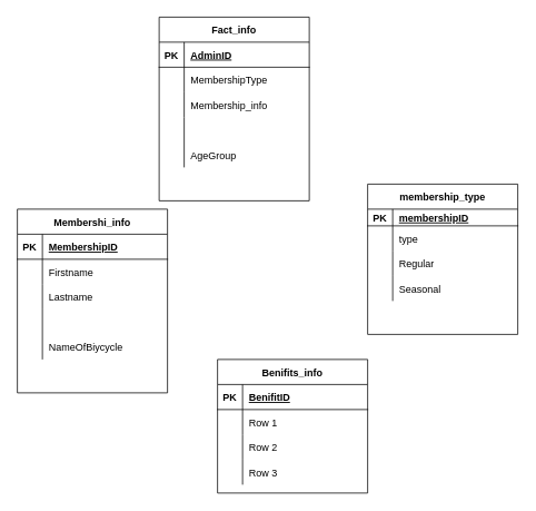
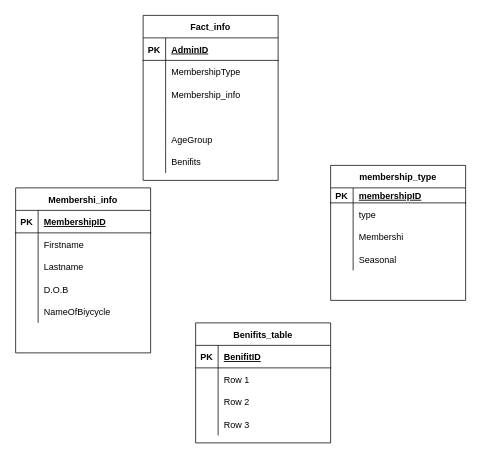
  <mxCell id="0" />
  <mxCell id="1" parent="0" />
- <mxCell id="2" value="Benifits_info" style="shape=table;startSize=30;container=1;collapsible=1;childLayout=tableLayout;fixedRows=1;rowLines=0;fontStyle=1;align=center;resizeLast=1;" parent="1" vertex="1"><mxGeometry x="260" y="430" width="180" height="160" as="geometry" /></mxCell>
+ <mxCell id="2" value="Benifits_table" style="shape=table;startSize=30;container=1;collapsible=1;childLayout=tableLayout;fixedRows=1;rowLines=0;fontStyle=1;align=center;resizeLast=1;" parent="1" vertex="1"><mxGeometry x="260" y="430" width="180" height="160" as="geometry" /></mxCell>
  <mxCell id="3" value="" style="shape=partialRectangle;collapsible=0;dropTarget=0;pointerEvents=0;fillColor=none;top=0;left=0;bottom=1;right=0;points=[[0,0.5],[1,0.5]];portConstraint=eastwest;" parent="2" vertex="1"><mxGeometry y="30" width="180" height="30" as="geometry" /></mxCell>
  <mxCell id="4" value="PK" style="shape=partialRectangle;connectable=0;fillColor=none;top=0;left=0;bottom=0;right=0;fontStyle=1;overflow=hidden;" parent="3" vertex="1"><mxGeometry width="30" height="30" as="geometry"><mxRectangle width="30" height="30" as="alternateBounds" /></mxGeometry></mxCell>
  <mxCell id="5" value="BenifitID" style="shape=partialRectangle;connectable=0;fillColor=none;top=0;left=0;bottom=0;right=0;align=left;spacingLeft=6;fontStyle=5;overflow=hidden;" parent="3" vertex="1"><mxGeometry x="30" width="150" height="30" as="geometry"><mxRectangle width="150" height="30" as="alternateBounds" /></mxGeometry></mxCell>
  <mxCell id="6" value="" style="shape=partialRectangle;collapsible=0;dropTarget=0;pointerEvents=0;fillColor=none;top=0;left=0;bottom=0;right=0;points=[[0,0.5],[1,0.5]];portConstraint=eastwest;" parent="2" vertex="1"><mxGeometry y="60" width="180" height="30" as="geometry" /></mxCell>
  <mxCell id="7" value="" style="shape=partialRectangle;connectable=0;fillColor=none;top=0;left=0;bottom=0;right=0;editable=1;overflow=hidden;" parent="6" vertex="1"><mxGeometry width="30" height="30" as="geometry"><mxRectangle width="30" height="30" as="alternateBounds" /></mxGeometry></mxCell>
  <mxCell id="8" value="Row 1" style="shape=partialRectangle;connectable=0;fillColor=none;top=0;left=0;bottom=0;right=0;align=left;spacingLeft=6;overflow=hidden;" parent="6" vertex="1"><mxGeometry x="30" width="150" height="30" as="geometry"><mxRectangle width="150" height="30" as="alternateBounds" /></mxGeometry></mxCell>
  <mxCell id="9" value="" style="shape=partialRectangle;collapsible=0;dropTarget=0;pointerEvents=0;fillColor=none;top=0;left=0;bottom=0;right=0;points=[[0,0.5],[1,0.5]];portConstraint=eastwest;" parent="2" vertex="1"><mxGeometry y="90" width="180" height="30" as="geometry" /></mxCell>
  <mxCell id="10" value="" style="shape=partialRectangle;connectable=0;fillColor=none;top=0;left=0;bottom=0;right=0;editable=1;overflow=hidden;" parent="9" vertex="1"><mxGeometry width="30" height="30" as="geometry"><mxRectangle width="30" height="30" as="alternateBounds" /></mxGeometry></mxCell>
  <mxCell id="11" value="Row 2" style="shape=partialRectangle;connectable=0;fillColor=none;top=0;left=0;bottom=0;right=0;align=left;spacingLeft=6;overflow=hidden;" parent="9" vertex="1"><mxGeometry x="30" width="150" height="30" as="geometry"><mxRectangle width="150" height="30" as="alternateBounds" /></mxGeometry></mxCell>
  <mxCell id="12" value="" style="shape=partialRectangle;collapsible=0;dropTarget=0;pointerEvents=0;fillColor=none;top=0;left=0;bottom=0;right=0;points=[[0,0.5],[1,0.5]];portConstraint=eastwest;" parent="2" vertex="1"><mxGeometry y="120" width="180" height="30" as="geometry" /></mxCell>
  <mxCell id="13" value="" style="shape=partialRectangle;connectable=0;fillColor=none;top=0;left=0;bottom=0;right=0;editable=1;overflow=hidden;" parent="12" vertex="1"><mxGeometry width="30" height="30" as="geometry"><mxRectangle width="30" height="30" as="alternateBounds" /></mxGeometry></mxCell>
  <mxCell id="14" value="Row 3" style="shape=partialRectangle;connectable=0;fillColor=none;top=0;left=0;bottom=0;right=0;align=left;spacingLeft=6;overflow=hidden;" parent="12" vertex="1"><mxGeometry x="30" width="150" height="30" as="geometry"><mxRectangle width="150" height="30" as="alternateBounds" /></mxGeometry></mxCell>
  <mxCell id="15" value="membership_type" style="shape=table;startSize=30;container=1;collapsible=1;childLayout=tableLayout;fixedRows=1;rowLines=0;fontStyle=1;align=center;resizeLast=1;" parent="1" vertex="1"><mxGeometry x="440" y="220" width="180" height="180" as="geometry" /></mxCell>
  <mxCell id="16" value="" style="shape=partialRectangle;collapsible=0;dropTarget=0;pointerEvents=0;fillColor=none;top=0;left=0;bottom=1;right=0;points=[[0,0.5],[1,0.5]];portConstraint=eastwest;" parent="15" vertex="1"><mxGeometry y="30" width="180" height="20" as="geometry" /></mxCell>
  <mxCell id="17" value="PK" style="shape=partialRectangle;connectable=0;fillColor=none;top=0;left=0;bottom=0;right=0;fontStyle=1;overflow=hidden;" parent="16" vertex="1"><mxGeometry width="30" height="20" as="geometry"><mxRectangle width="30" height="20" as="alternateBounds" /></mxGeometry></mxCell>
  <mxCell id="18" value="membershipID" style="shape=partialRectangle;connectable=0;fillColor=none;top=0;left=0;bottom=0;right=0;align=left;spacingLeft=6;fontStyle=5;overflow=hidden;" parent="16" vertex="1"><mxGeometry x="30" width="150" height="20" as="geometry"><mxRectangle width="150" height="20" as="alternateBounds" /></mxGeometry></mxCell>
  <mxCell id="19" value="" style="shape=partialRectangle;collapsible=0;dropTarget=0;pointerEvents=0;fillColor=none;top=0;left=0;bottom=0;right=0;points=[[0,0.5],[1,0.5]];portConstraint=eastwest;" parent="15" vertex="1"><mxGeometry y="50" width="180" height="30" as="geometry" /></mxCell>
  <mxCell id="20" value="" style="shape=partialRectangle;connectable=0;fillColor=none;top=0;left=0;bottom=0;right=0;editable=1;overflow=hidden;" parent="19" vertex="1"><mxGeometry width="30" height="30" as="geometry"><mxRectangle width="30" height="30" as="alternateBounds" /></mxGeometry></mxCell>
  <mxCell id="21" value="type" style="shape=partialRectangle;connectable=0;fillColor=none;top=0;left=0;bottom=0;right=0;align=left;spacingLeft=6;overflow=hidden;" parent="19" vertex="1"><mxGeometry x="30" width="150" height="30" as="geometry"><mxRectangle width="150" height="30" as="alternateBounds" /></mxGeometry></mxCell>
  <mxCell id="22" value="" style="shape=partialRectangle;collapsible=0;dropTarget=0;pointerEvents=0;fillColor=none;top=0;left=0;bottom=0;right=0;points=[[0,0.5],[1,0.5]];portConstraint=eastwest;" parent="15" vertex="1"><mxGeometry y="80" width="180" height="30" as="geometry" /></mxCell>
  <mxCell id="23" value="" style="shape=partialRectangle;connectable=0;fillColor=none;top=0;left=0;bottom=0;right=0;editable=1;overflow=hidden;" parent="22" vertex="1"><mxGeometry width="30" height="30" as="geometry"><mxRectangle width="30" height="30" as="alternateBounds" /></mxGeometry></mxCell>
- <mxCell id="24" value="Regular" style="shape=partialRectangle;connectable=0;fillColor=none;top=0;left=0;bottom=0;right=0;align=left;spacingLeft=6;overflow=hidden;" parent="22" vertex="1"><mxGeometry x="30" width="150" height="30" as="geometry"><mxRectangle width="150" height="30" as="alternateBounds" /></mxGeometry></mxCell>
+ <mxCell id="24" value="Membershi" style="shape=partialRectangle;connectable=0;fillColor=none;top=0;left=0;bottom=0;right=0;align=left;spacingLeft=6;overflow=hidden;" parent="22" vertex="1"><mxGeometry x="30" width="150" height="30" as="geometry"><mxRectangle width="150" height="30" as="alternateBounds" /></mxGeometry></mxCell>
  <mxCell id="25" value="" style="shape=partialRectangle;collapsible=0;dropTarget=0;pointerEvents=0;fillColor=none;top=0;left=0;bottom=0;right=0;points=[[0,0.5],[1,0.5]];portConstraint=eastwest;" parent="15" vertex="1"><mxGeometry y="110" width="180" height="30" as="geometry" /></mxCell>
  <mxCell id="26" value="" style="shape=partialRectangle;connectable=0;fillColor=none;top=0;left=0;bottom=0;right=0;editable=1;overflow=hidden;" parent="25" vertex="1"><mxGeometry width="30" height="30" as="geometry"><mxRectangle width="30" height="30" as="alternateBounds" /></mxGeometry></mxCell>
  <mxCell id="27" value="Seasonal" style="shape=partialRectangle;connectable=0;fillColor=none;top=0;left=0;bottom=0;right=0;align=left;spacingLeft=6;overflow=hidden;" parent="25" vertex="1"><mxGeometry x="30" width="150" height="30" as="geometry"><mxRectangle width="150" height="30" as="alternateBounds" /></mxGeometry></mxCell>
  <mxCell id="28" value="" style="shape=partialRectangle;collapsible=0;dropTarget=0;pointerEvents=0;fillColor=none;top=0;left=0;bottom=0;right=0;points=[[0,0.5],[1,0.5]];portConstraint=eastwest;" parent="15" vertex="1"><mxGeometry y="140" width="180" height="30" as="geometry" /></mxCell>
  <mxCell id="29" value="" style="shape=partialRectangle;connectable=0;fillColor=none;top=0;left=0;bottom=0;right=0;editable=1;overflow=hidden;" parent="28" vertex="1"><mxGeometry width="30" height="30" as="geometry"><mxRectangle width="30" height="30" as="alternateBounds" /></mxGeometry></mxCell>
  <mxCell id="30" value="Membershi_info" style="shape=table;startSize=30;container=1;collapsible=1;childLayout=tableLayout;fixedRows=1;rowLines=0;fontStyle=1;align=center;resizeLast=1;" parent="1" vertex="1"><mxGeometry x="20" y="250" width="180" height="220" as="geometry" /></mxCell>
  <mxCell id="31" value="" style="shape=partialRectangle;collapsible=0;dropTarget=0;pointerEvents=0;fillColor=none;top=0;left=0;bottom=1;right=0;points=[[0,0.5],[1,0.5]];portConstraint=eastwest;" parent="30" vertex="1"><mxGeometry y="30" width="180" height="30" as="geometry" /></mxCell>
  <mxCell id="32" value="PK" style="shape=partialRectangle;connectable=0;fillColor=none;top=0;left=0;bottom=0;right=0;fontStyle=1;overflow=hidden;" parent="31" vertex="1"><mxGeometry width="30" height="30" as="geometry"><mxRectangle width="30" height="30" as="alternateBounds" /></mxGeometry></mxCell>
  <mxCell id="33" value="MembershipID" style="shape=partialRectangle;connectable=0;fillColor=none;top=0;left=0;bottom=0;right=0;align=left;spacingLeft=6;fontStyle=5;overflow=hidden;" parent="31" vertex="1"><mxGeometry x="30" width="150" height="30" as="geometry"><mxRectangle width="150" height="30" as="alternateBounds" /></mxGeometry></mxCell>
  <mxCell id="34" value="" style="shape=partialRectangle;collapsible=0;dropTarget=0;pointerEvents=0;fillColor=none;top=0;left=0;bottom=0;right=0;points=[[0,0.5],[1,0.5]];portConstraint=eastwest;" parent="30" vertex="1"><mxGeometry y="60" width="180" height="30" as="geometry" /></mxCell>
  <mxCell id="35" value="" style="shape=partialRectangle;connectable=0;fillColor=none;top=0;left=0;bottom=0;right=0;editable=1;overflow=hidden;" parent="34" vertex="1"><mxGeometry width="30" height="30" as="geometry"><mxRectangle width="30" height="30" as="alternateBounds" /></mxGeometry></mxCell>
  <mxCell id="36" value="Firstname" style="shape=partialRectangle;connectable=0;fillColor=none;top=0;left=0;bottom=0;right=0;align=left;spacingLeft=6;overflow=hidden;" parent="34" vertex="1"><mxGeometry x="30" width="150" height="30" as="geometry"><mxRectangle width="150" height="30" as="alternateBounds" /></mxGeometry></mxCell>
  <mxCell id="37" value="" style="shape=partialRectangle;collapsible=0;dropTarget=0;pointerEvents=0;fillColor=none;top=0;left=0;bottom=0;right=0;points=[[0,0.5],[1,0.5]];portConstraint=eastwest;" parent="30" vertex="1"><mxGeometry y="90" width="180" height="30" as="geometry" /></mxCell>
  <mxCell id="38" value="" style="shape=partialRectangle;connectable=0;fillColor=none;top=0;left=0;bottom=0;right=0;editable=1;overflow=hidden;" parent="37" vertex="1"><mxGeometry width="30" height="30" as="geometry"><mxRectangle width="30" height="30" as="alternateBounds" /></mxGeometry></mxCell>
  <mxCell id="39" value="Lastname" style="shape=partialRectangle;connectable=0;fillColor=none;top=0;left=0;bottom=0;right=0;align=left;spacingLeft=6;overflow=hidden;" parent="37" vertex="1"><mxGeometry x="30" width="150" height="30" as="geometry"><mxRectangle width="150" height="30" as="alternateBounds" /></mxGeometry></mxCell>
  <mxCell id="40" value="" style="shape=partialRectangle;collapsible=0;dropTarget=0;pointerEvents=0;fillColor=none;top=0;left=0;bottom=0;right=0;points=[[0,0.5],[1,0.5]];portConstraint=eastwest;" parent="30" vertex="1"><mxGeometry y="120" width="180" height="30" as="geometry" /></mxCell>
  <mxCell id="41" value="" style="shape=partialRectangle;connectable=0;fillColor=none;top=0;left=0;bottom=0;right=0;editable=1;overflow=hidden;" parent="40" vertex="1"><mxGeometry width="30" height="30" as="geometry"><mxRectangle width="30" height="30" as="alternateBounds" /></mxGeometry></mxCell>
+ <mxCell id="42" value="D.O.B" style="shape=partialRectangle;connectable=0;fillColor=none;top=0;left=0;bottom=0;right=0;align=left;spacingLeft=6;overflow=hidden;" parent="40" vertex="1"><mxGeometry x="30" width="150" height="30" as="geometry"><mxRectangle width="150" height="30" as="alternateBounds" /></mxGeometry></mxCell>
  <mxCell id="43" value="" style="shape=partialRectangle;collapsible=0;dropTarget=0;pointerEvents=0;fillColor=none;top=0;left=0;bottom=0;right=0;points=[[0,0.5],[1,0.5]];portConstraint=eastwest;" parent="30" vertex="1"><mxGeometry y="150" width="180" height="30" as="geometry" /></mxCell>
  <mxCell id="44" value="" style="shape=partialRectangle;connectable=0;fillColor=none;top=0;left=0;bottom=0;right=0;editable=1;overflow=hidden;" parent="43" vertex="1"><mxGeometry width="30" height="30" as="geometry"><mxRectangle width="30" height="30" as="alternateBounds" /></mxGeometry></mxCell>
  <mxCell id="45" value="NameOfBiycycle" style="shape=partialRectangle;connectable=0;fillColor=none;top=0;left=0;bottom=0;right=0;align=left;spacingLeft=6;overflow=hidden;" parent="43" vertex="1"><mxGeometry x="30" width="150" height="30" as="geometry"><mxRectangle width="150" height="30" as="alternateBounds" /></mxGeometry></mxCell>
  <mxCell id="46" value="" style="shape=partialRectangle;collapsible=0;dropTarget=0;pointerEvents=0;fillColor=none;top=0;left=0;bottom=0;right=0;points=[[0,0.5],[1,0.5]];portConstraint=eastwest;" parent="30" vertex="1"><mxGeometry y="180" width="180" height="30" as="geometry" /></mxCell>
  <mxCell id="47" value="" style="shape=partialRectangle;connectable=0;fillColor=none;top=0;left=0;bottom=0;right=0;editable=1;overflow=hidden;" parent="46" vertex="1"><mxGeometry width="30" height="30" as="geometry"><mxRectangle width="30" height="30" as="alternateBounds" /></mxGeometry></mxCell>
  <mxCell id="48" value="Fact_info" style="shape=table;startSize=30;container=1;collapsible=1;childLayout=tableLayout;fixedRows=1;rowLines=0;fontStyle=1;align=center;resizeLast=1;" parent="1" vertex="1"><mxGeometry x="190" y="20" width="180" height="220" as="geometry" /></mxCell>
  <mxCell id="49" value="" style="shape=partialRectangle;collapsible=0;dropTarget=0;pointerEvents=0;fillColor=none;top=0;left=0;bottom=1;right=0;points=[[0,0.5],[1,0.5]];portConstraint=eastwest;" parent="48" vertex="1"><mxGeometry y="30" width="180" height="30" as="geometry" /></mxCell>
  <mxCell id="50" value="PK" style="shape=partialRectangle;connectable=0;fillColor=none;top=0;left=0;bottom=0;right=0;fontStyle=1;overflow=hidden;" parent="49" vertex="1"><mxGeometry width="30" height="30" as="geometry"><mxRectangle width="30" height="30" as="alternateBounds" /></mxGeometry></mxCell>
  <mxCell id="51" value="AdminID" style="shape=partialRectangle;connectable=0;fillColor=none;top=0;left=0;bottom=0;right=0;align=left;spacingLeft=6;fontStyle=5;overflow=hidden;" parent="49" vertex="1"><mxGeometry x="30" width="150" height="30" as="geometry"><mxRectangle width="150" height="30" as="alternateBounds" /></mxGeometry></mxCell>
  <mxCell id="52" value="" style="shape=partialRectangle;collapsible=0;dropTarget=0;pointerEvents=0;fillColor=none;top=0;left=0;bottom=0;right=0;points=[[0,0.5],[1,0.5]];portConstraint=eastwest;" parent="48" vertex="1"><mxGeometry y="60" width="180" height="30" as="geometry" /></mxCell>
  <mxCell id="53" value="" style="shape=partialRectangle;connectable=0;fillColor=none;top=0;left=0;bottom=0;right=0;editable=1;overflow=hidden;" parent="52" vertex="1"><mxGeometry width="30" height="30" as="geometry"><mxRectangle width="30" height="30" as="alternateBounds" /></mxGeometry></mxCell>
  <mxCell id="54" value="MembershipType" style="shape=partialRectangle;connectable=0;fillColor=none;top=0;left=0;bottom=0;right=0;align=left;spacingLeft=6;overflow=hidden;" parent="52" vertex="1"><mxGeometry x="30" width="150" height="30" as="geometry"><mxRectangle width="150" height="30" as="alternateBounds" /></mxGeometry></mxCell>
  <mxCell id="55" value="" style="shape=partialRectangle;collapsible=0;dropTarget=0;pointerEvents=0;fillColor=none;top=0;left=0;bottom=0;right=0;points=[[0,0.5],[1,0.5]];portConstraint=eastwest;" parent="48" vertex="1"><mxGeometry y="90" width="180" height="30" as="geometry" /></mxCell>
  <mxCell id="56" value="" style="shape=partialRectangle;connectable=0;fillColor=none;top=0;left=0;bottom=0;right=0;editable=1;overflow=hidden;" parent="55" vertex="1"><mxGeometry width="30" height="30" as="geometry"><mxRectangle width="30" height="30" as="alternateBounds" /></mxGeometry></mxCell>
  <mxCell id="57" value="Membership_info" style="shape=partialRectangle;connectable=0;fillColor=none;top=0;left=0;bottom=0;right=0;align=left;spacingLeft=6;overflow=hidden;" parent="55" vertex="1"><mxGeometry x="30" width="150" height="30" as="geometry"><mxRectangle width="150" height="30" as="alternateBounds" /></mxGeometry></mxCell>
  <mxCell id="58" value="" style="shape=partialRectangle;collapsible=0;dropTarget=0;pointerEvents=0;fillColor=none;top=0;left=0;bottom=0;right=0;points=[[0,0.5],[1,0.5]];portConstraint=eastwest;" parent="48" vertex="1"><mxGeometry y="120" width="180" height="30" as="geometry" /></mxCell>
  <mxCell id="59" value="" style="shape=partialRectangle;connectable=0;fillColor=none;top=0;left=0;bottom=0;right=0;editable=1;overflow=hidden;" parent="58" vertex="1"><mxGeometry width="30" height="30" as="geometry"><mxRectangle width="30" height="30" as="alternateBounds" /></mxGeometry></mxCell>
  <mxCell id="60" value="" style="shape=partialRectangle;collapsible=0;dropTarget=0;pointerEvents=0;fillColor=none;top=0;left=0;bottom=0;right=0;points=[[0,0.5],[1,0.5]];portConstraint=eastwest;" parent="48" vertex="1"><mxGeometry y="150" width="180" height="30" as="geometry" /></mxCell>
  <mxCell id="61" value="" style="shape=partialRectangle;connectable=0;fillColor=none;top=0;left=0;bottom=0;right=0;editable=1;overflow=hidden;" parent="60" vertex="1"><mxGeometry width="30" height="30" as="geometry"><mxRectangle width="30" height="30" as="alternateBounds" /></mxGeometry></mxCell>
  <mxCell id="62" value="AgeGroup" style="shape=partialRectangle;connectable=0;fillColor=none;top=0;left=0;bottom=0;right=0;align=left;spacingLeft=6;overflow=hidden;" parent="60" vertex="1"><mxGeometry x="30" width="150" height="30" as="geometry"><mxRectangle width="150" height="30" as="alternateBounds" /></mxGeometry></mxCell>
  <mxCell id="63" value="" style="shape=partialRectangle;collapsible=0;dropTarget=0;pointerEvents=0;fillColor=none;top=0;left=0;bottom=0;right=0;points=[[0,0.5],[1,0.5]];portConstraint=eastwest;" parent="48" vertex="1"><mxGeometry y="180" width="180" height="30" as="geometry" /></mxCell>
  <mxCell id="64" value="" style="shape=partialRectangle;connectable=0;fillColor=none;top=0;left=0;bottom=0;right=0;editable=1;overflow=hidden;" parent="63" vertex="1"><mxGeometry width="30" height="30" as="geometry"><mxRectangle width="30" height="30" as="alternateBounds" /></mxGeometry></mxCell>
+ <mxCell id="65" value="Benifits" style="shape=partialRectangle;connectable=0;fillColor=none;top=0;left=0;bottom=0;right=0;align=left;spacingLeft=6;overflow=hidden;" parent="63" vertex="1"><mxGeometry x="30" width="150" height="30" as="geometry"><mxRectangle width="150" height="30" as="alternateBounds" /></mxGeometry></mxCell>
